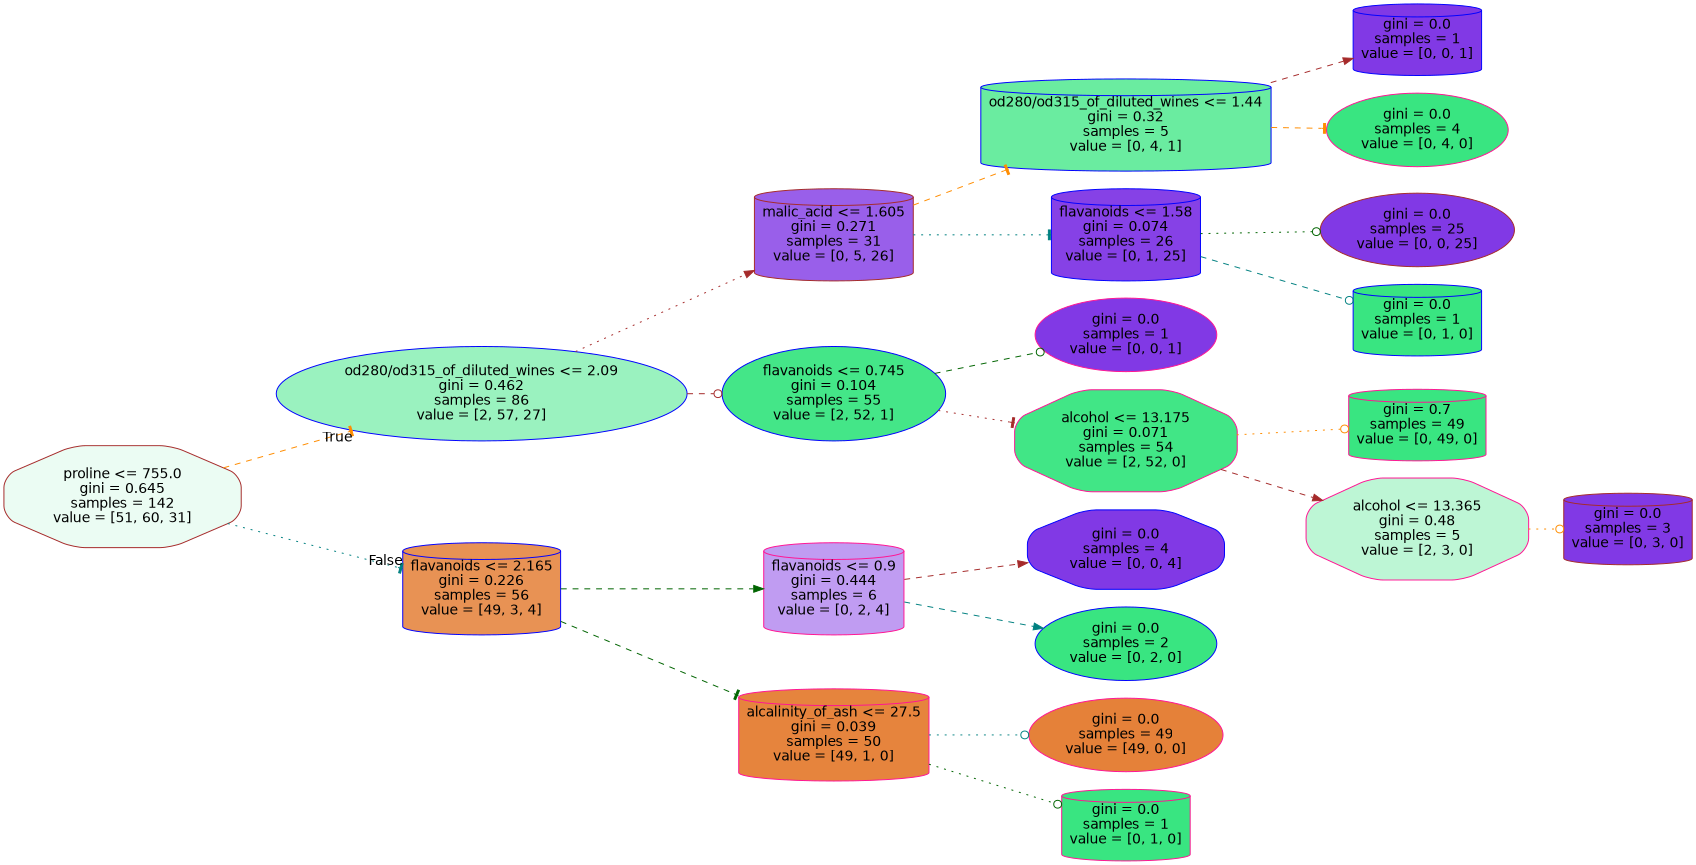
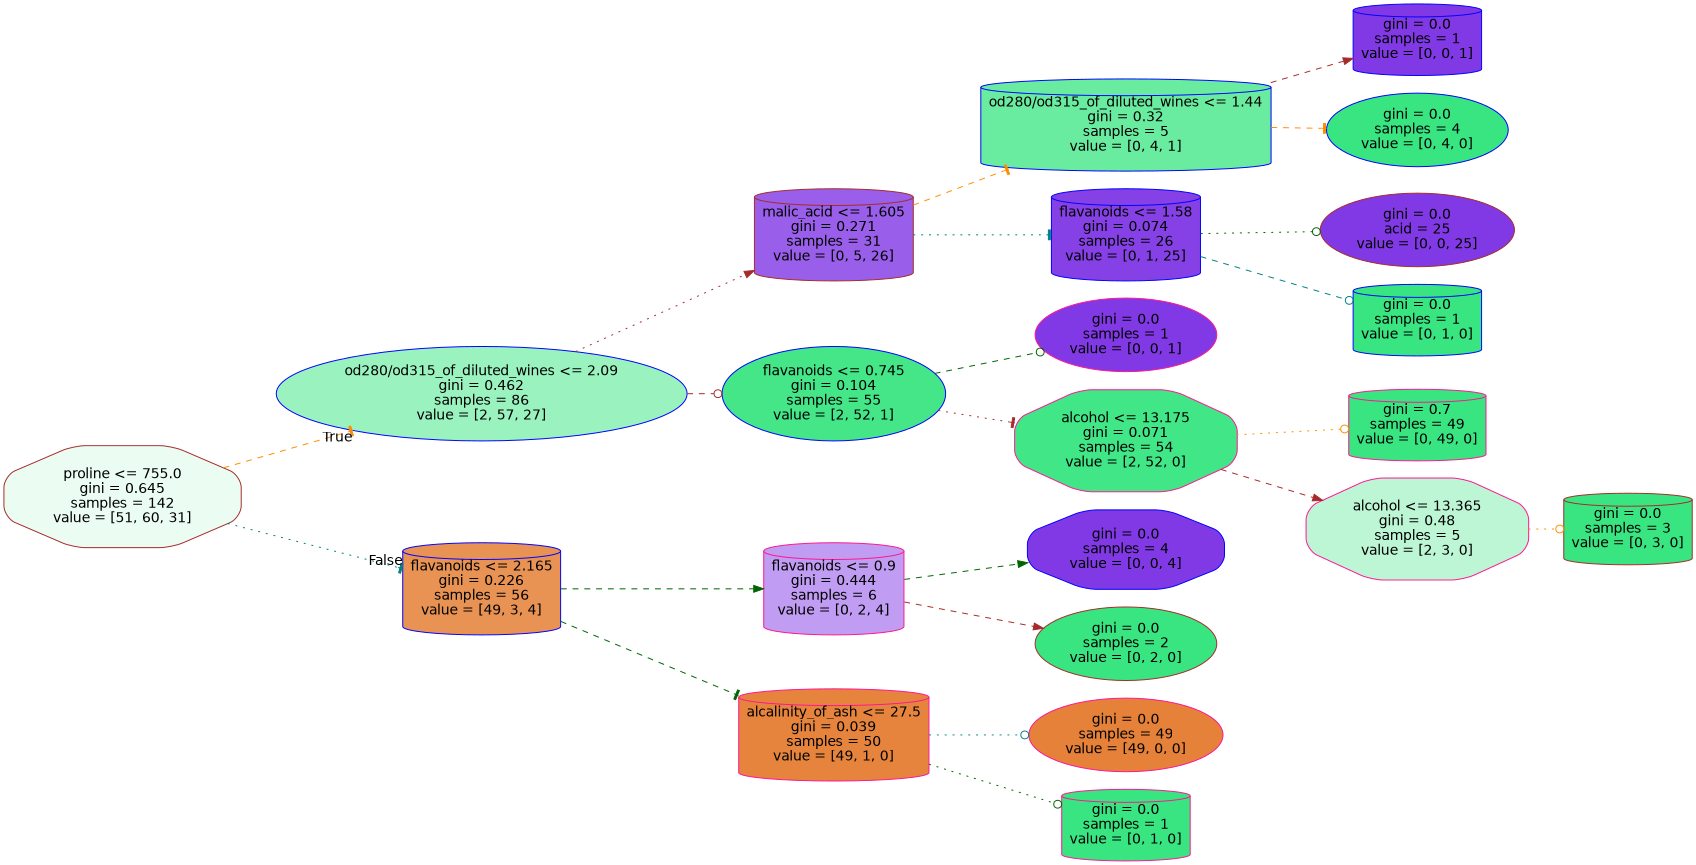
  digraph {
    rankdir=LR
    node [color=deeppink fillcolor="#39e581" fontname=helvetica shape=cylinder style="filled, rounded"]
    edge [arrowhead=odot color=darkgreen fontname=helvetica style=dashed]
    n1 [color=brown fillcolor="#ebfcf3" label="proline <= 755.0\ngini = 0.645\nsamples = 142\nvalue = [51, 60, 31]" shape=octagon]
    n2 [color=blue fillcolor="#9af2bf" label="od280/od315_of_diluted_wines <= 2.09\ngini = 0.462\nsamples = 86\nvalue = [2, 57, 27]" shape=ellipse]
    n3 [color=blue fillcolor="#e89254" label="flavanoids <= 2.165\ngini = 0.226\nsamples = 56\nvalue = [49, 3, 4]"]
    n4 [color=brown fillcolor="#995fea" label="malic_acid <= 1.605\ngini = 0.271\nsamples = 31\nvalue = [0, 5, 26]"]
    n5 [color=blue fillcolor="#44e688" label="flavanoids <= 0.745\ngini = 0.104\nsamples = 55\nvalue = [2, 52, 1]" shape=ellipse]
    n6 [fillcolor="#c09cf2" label="flavanoids <= 0.9\ngini = 0.444\nsamples = 6\nvalue = [0, 2, 4]"]
    n7 [fillcolor="#e6843d" label="alcalinity_of_ash <= 27.5\ngini = 0.039\nsamples = 50\nvalue = [49, 1, 0]"]
    n8 [color=blue fillcolor="#6aeca0" label="od280/od315_of_diluted_wines <= 1.44\ngini = 0.32\nsamples = 5\nvalue = [0, 4, 1]"]
    n9 [color=blue fillcolor="#8641e6" label="flavanoids <= 1.58\ngini = 0.074\nsamples = 26\nvalue = [0, 1, 25]"]
    n10 [fillcolor="#8139e5" label="gini = 0.0\nsamples = 1\nvalue = [0, 0, 1]" shape=ellipse]
    n11 [fillcolor="#41e686" label="alcohol <= 13.175\ngini = 0.071\nsamples = 54\nvalue = [2, 52, 0]" shape=octagon]
    n12 [color=blue fillcolor="#8139e5" label="gini = 0.0\nsamples = 1\nvalue = [0, 0, 1]"]
-   n13 [label="gini = 0.0\nsamples = 4\nvalue = [0, 4, 0]" shape=ellipse]
-   n14 [color=brown fillcolor="#8139e5" label="gini = 0.0\nsamples = 25\nvalue = [0, 0, 25]" shape=ellipse]
+   n13 [color=blue label="gini = 0.0\nsamples = 4\nvalue = [0, 4, 0]" shape=ellipse]
+   n14 [color=brown fillcolor="#8139e5" label="gini = 0.0\nacid = 25\nvalue = [0, 0, 25]" shape=ellipse]
    n15 [color=blue label="gini = 0.0\nsamples = 1\nvalue = [0, 1, 0]"]
    n16 [label="gini = 0.7\nsamples = 49\nvalue = [0, 49, 0]"]
    n17 [fillcolor="#bdf6d5" label="alcohol <= 13.365\ngini = 0.48\nsamples = 5\nvalue = [2, 3, 0]" shape=octagon]
-   n18 [color=brown fillcolor="#8139e5" label="gini = 0.0\nsamples = 3\nvalue = [0, 3, 0]"]
+   n18 [color=brown label="gini = 0.0\nsamples = 3\nvalue = [0, 3, 0]"]
    n19 [color=blue fillcolor="#8139e5" label="gini = 0.0\nsamples = 4\nvalue = [0, 0, 4]" shape=octagon]
-   n20 [color=blue label="gini = 0.0\nsamples = 2\nvalue = [0, 2, 0]" shape=ellipse]
+   n20 [color=brown label="gini = 0.0\nsamples = 2\nvalue = [0, 2, 0]" shape=ellipse]
    n21 [fillcolor="#e58139" label="gini = 0.0\nsamples = 49\nvalue = [49, 0, 0]" shape=ellipse]
    n22 [label="gini = 0.0\nsamples = 1\nvalue = [0, 1, 0]"]
    n1 -> n2 [arrowhead=tee color=darkorange headlabel=True labelangle=45 labeldistance=2.5]
    n1 -> n3 [arrowhead=tee color=teal headlabel=False labelangle=-45 labeldistance=2.5 style=dotted]
    n2 -> n4 [arrowhead=normal color=brown style=dotted]
    n2 -> n5 [color=brown]
    n3 -> n6 [arrowhead=normal]
    n3 -> n7 [arrowhead=tee]
    n4 -> n8 [arrowhead=tee color=darkorange]
    n4 -> n9 [arrowhead=tee color=teal style=dotted]
    n5 -> n10
    n5 -> n11 [arrowhead=tee color=brown style=dotted]
-   n6 -> n19 [arrowhead=normal color=brown]
-   n6 -> n20 [arrowhead=normal color=teal]
+   n6 -> n19 [arrowhead=normal]
+   n6 -> n20 [arrowhead=normal color=brown]
    n7 -> n21 [color=teal style=dotted]
    n7 -> n22 [style=dotted]
    n8 -> n12 [arrowhead=normal color=brown]
    n8 -> n13 [arrowhead=tee color=darkorange]
    n9 -> n14 [style=dotted]
    n9 -> n15 [color=teal]
    n11 -> n16 [color=darkorange style=dotted]
    n11 -> n17 [arrowhead=normal color=brown]
    n17 -> n18 [color=darkorange style=dotted]
  }
